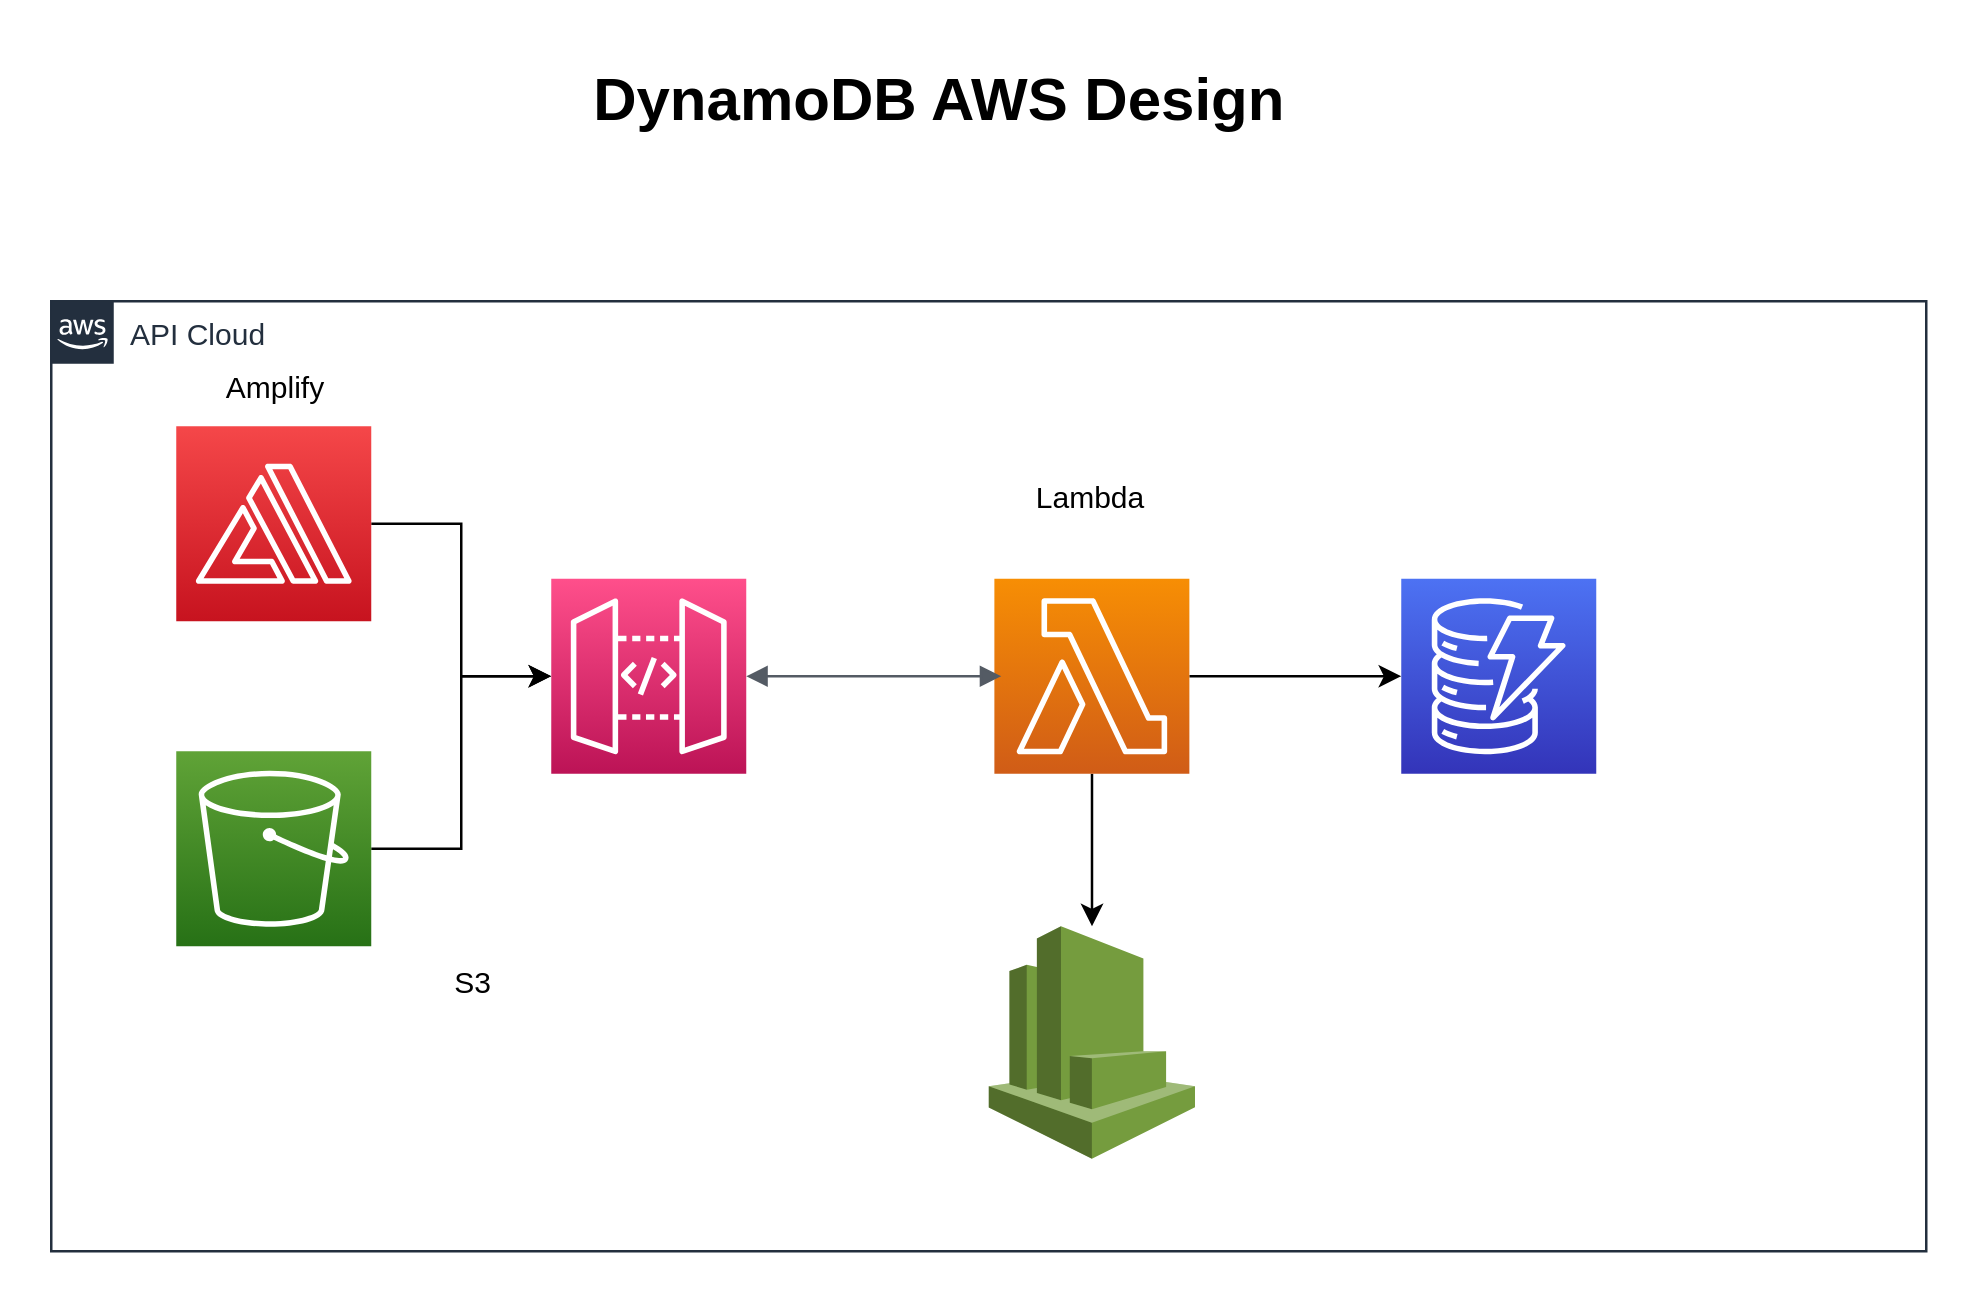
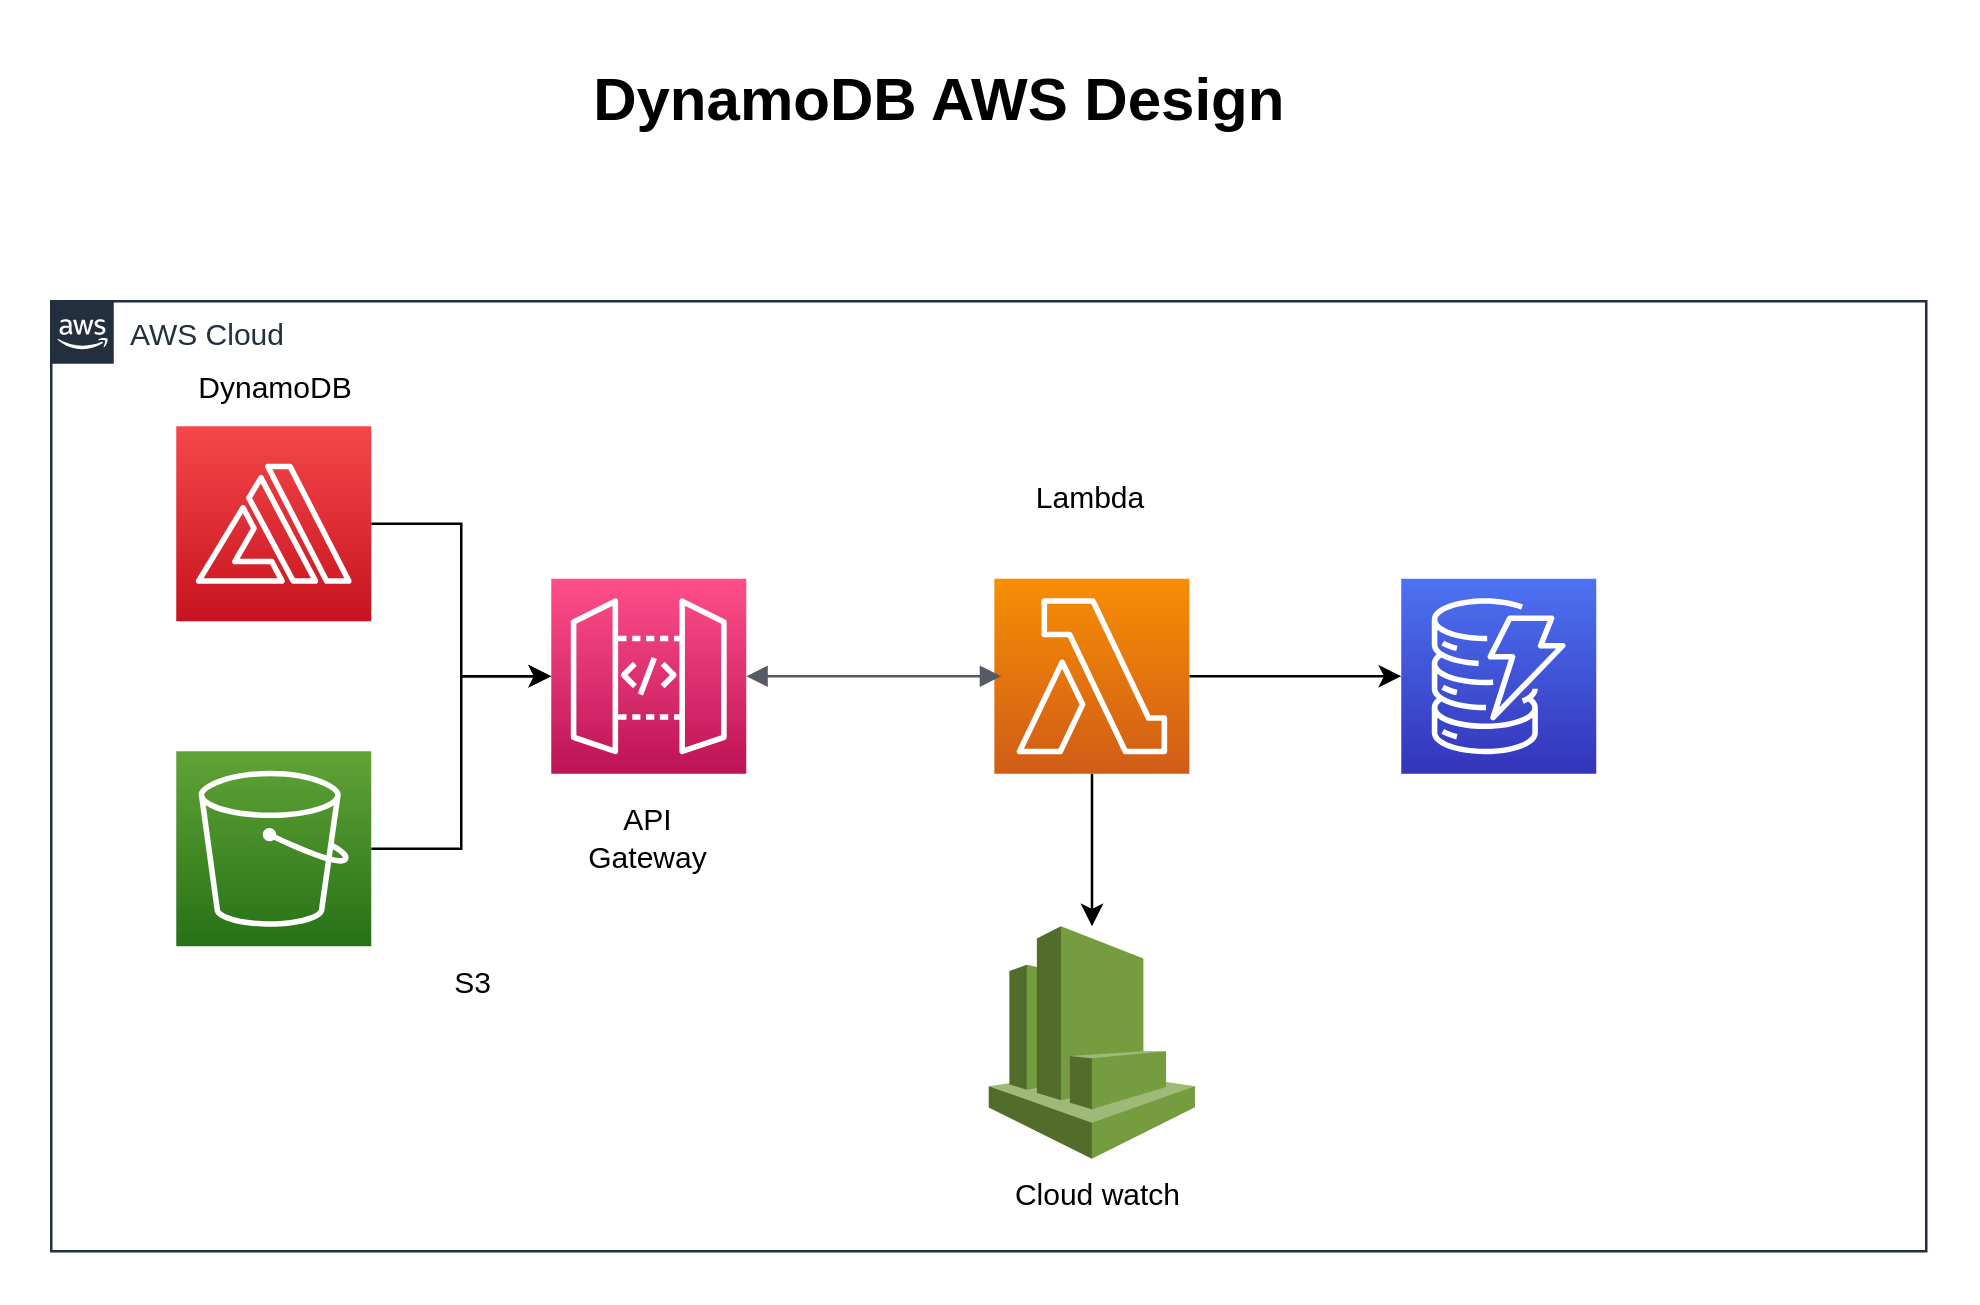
  <mxCell id="0" />
  <mxCell id="1" parent="0" />
- <mxCell id="2" value="API Cloud" style="points=[[0,0],[0.25,0],[0.5,0],[0.75,0],[1,0],[1,0.25],[1,0.5],[1,0.75],[1,1],[0.75,1],[0.5,1],[0.25,1],[0,1],[0,0.75],[0,0.5],[0,0.25]];outlineConnect=0;gradientColor=none;html=1;whiteSpace=wrap;fontSize=12;fontStyle=0;container=1;pointerEvents=0;collapsible=0;recursiveResize=0;shape=mxgraph.aws4.group;grIcon=mxgraph.aws4.group_aws_cloud_alt;strokeColor=#232F3E;fillColor=none;verticalAlign=top;align=left;spacingLeft=30;fontColor=#232F3E;dashed=0;" vertex="1" parent="1"><mxGeometry x="20" y="120" width="750" height="380" as="geometry" /></mxCell>
+ <mxCell id="2" value="AWS Cloud" style="points=[[0,0],[0.25,0],[0.5,0],[0.75,0],[1,0],[1,0.25],[1,0.5],[1,0.75],[1,1],[0.75,1],[0.5,1],[0.25,1],[0,1],[0,0.75],[0,0.5],[0,0.25]];outlineConnect=0;gradientColor=none;html=1;whiteSpace=wrap;fontSize=12;fontStyle=0;container=1;pointerEvents=0;collapsible=0;recursiveResize=0;shape=mxgraph.aws4.group;grIcon=mxgraph.aws4.group_aws_cloud_alt;strokeColor=#232F3E;fillColor=none;verticalAlign=top;align=left;spacingLeft=30;fontColor=#232F3E;dashed=0;" vertex="1" parent="1"><mxGeometry x="20" y="120" width="750" height="380" as="geometry" /></mxCell>
  <mxCell id="3" value="" style="edgeStyle=orthogonalEdgeStyle;rounded=0;orthogonalLoop=1;jettySize=auto;html=1;" edge="1" parent="2" source="4" target="10"><mxGeometry relative="1" as="geometry" /></mxCell>
  <mxCell id="4" value="" style="sketch=0;points=[[0,0,0],[0.25,0,0],[0.5,0,0],[0.75,0,0],[1,0,0],[0,1,0],[0.25,1,0],[0.5,1,0],[0.75,1,0],[1,1,0],[0,0.25,0],[0,0.5,0],[0,0.75,0],[1,0.25,0],[1,0.5,0],[1,0.75,0]];outlineConnect=0;fontColor=#232F3E;gradientColor=#F54749;gradientDirection=north;fillColor=#C7131F;strokeColor=#ffffff;dashed=0;verticalLabelPosition=bottom;verticalAlign=top;align=center;html=1;fontSize=12;fontStyle=0;aspect=fixed;shape=mxgraph.aws4.resourceIcon;resIcon=mxgraph.aws4.amplify;" vertex="1" parent="2"><mxGeometry x="50" y="50" width="78" height="78" as="geometry" /></mxCell>
  <mxCell id="5" value="" style="edgeStyle=orthogonalEdgeStyle;rounded=0;orthogonalLoop=1;jettySize=auto;html=1;" edge="1" parent="2" source="6" target="10"><mxGeometry relative="1" as="geometry" /></mxCell>
  <mxCell id="6" value="" style="sketch=0;points=[[0,0,0],[0.25,0,0],[0.5,0,0],[0.75,0,0],[1,0,0],[0,1,0],[0.25,1,0],[0.5,1,0],[0.75,1,0],[1,1,0],[0,0.25,0],[0,0.5,0],[0,0.75,0],[1,0.25,0],[1,0.5,0],[1,0.75,0]];outlineConnect=0;fontColor=#232F3E;gradientColor=#60A337;gradientDirection=north;fillColor=#277116;strokeColor=#ffffff;dashed=0;verticalLabelPosition=bottom;verticalAlign=top;align=center;html=1;fontSize=12;fontStyle=0;aspect=fixed;shape=mxgraph.aws4.resourceIcon;resIcon=mxgraph.aws4.s3;" vertex="1" parent="2"><mxGeometry x="50" y="180" width="78" height="78" as="geometry" /></mxCell>
  <mxCell id="7" value="" style="edgeStyle=orthogonalEdgeStyle;rounded=0;orthogonalLoop=1;jettySize=auto;html=1;" edge="1" parent="2" source="9" target="12"><mxGeometry relative="1" as="geometry" /></mxCell>
  <mxCell id="8" value="" style="edgeStyle=orthogonalEdgeStyle;rounded=0;orthogonalLoop=1;jettySize=auto;html=1;" edge="1" parent="2" source="9" target="11"><mxGeometry relative="1" as="geometry" /></mxCell>
  <mxCell id="9" value="" style="sketch=0;points=[[0,0,0],[0.25,0,0],[0.5,0,0],[0.75,0,0],[1,0,0],[0,1,0],[0.25,1,0],[0.5,1,0],[0.75,1,0],[1,1,0],[0,0.25,0],[0,0.5,0],[0,0.75,0],[1,0.25,0],[1,0.5,0],[1,0.75,0]];outlineConnect=0;fontColor=#232F3E;gradientColor=#F78E04;gradientDirection=north;fillColor=#D05C17;strokeColor=#ffffff;dashed=0;verticalLabelPosition=bottom;verticalAlign=top;align=center;html=1;fontSize=12;fontStyle=0;aspect=fixed;shape=mxgraph.aws4.resourceIcon;resIcon=mxgraph.aws4.lambda;" vertex="1" parent="2"><mxGeometry x="377.25" y="111" width="78" height="78" as="geometry" /></mxCell>
  <mxCell id="10" value="" style="sketch=0;points=[[0,0,0],[0.25,0,0],[0.5,0,0],[0.75,0,0],[1,0,0],[0,1,0],[0.25,1,0],[0.5,1,0],[0.75,1,0],[1,1,0],[0,0.25,0],[0,0.5,0],[0,0.75,0],[1,0.25,0],[1,0.5,0],[1,0.75,0]];outlineConnect=0;fontColor=#232F3E;gradientColor=#FF4F8B;gradientDirection=north;fillColor=#BC1356;strokeColor=#ffffff;dashed=0;verticalLabelPosition=bottom;verticalAlign=top;align=center;html=1;fontSize=12;fontStyle=0;aspect=fixed;shape=mxgraph.aws4.resourceIcon;resIcon=mxgraph.aws4.api_gateway;" vertex="1" parent="2"><mxGeometry x="200" y="111" width="78" height="78" as="geometry" /></mxCell>
  <mxCell id="11" value="" style="sketch=0;points=[[0,0,0],[0.25,0,0],[0.5,0,0],[0.75,0,0],[1,0,0],[0,1,0],[0.25,1,0],[0.5,1,0],[0.75,1,0],[1,1,0],[0,0.25,0],[0,0.5,0],[0,0.75,0],[1,0.25,0],[1,0.5,0],[1,0.75,0]];outlineConnect=0;fontColor=#232F3E;gradientColor=#4D72F3;gradientDirection=north;fillColor=#3334B9;strokeColor=#ffffff;dashed=0;verticalLabelPosition=bottom;verticalAlign=top;align=center;html=1;fontSize=12;fontStyle=0;aspect=fixed;shape=mxgraph.aws4.resourceIcon;resIcon=mxgraph.aws4.dynamodb;" vertex="1" parent="2"><mxGeometry x="540" y="111" width="78" height="78" as="geometry" /></mxCell>
  <mxCell id="12" value="" style="outlineConnect=0;dashed=0;verticalLabelPosition=bottom;verticalAlign=top;align=center;html=1;shape=mxgraph.aws3.cloudwatch;fillColor=#759C3E;gradientColor=none;" vertex="1" parent="2"><mxGeometry x="375" y="250" width="82.5" height="93" as="geometry" /></mxCell>
  <mxCell id="13" value="" style="edgeStyle=orthogonalEdgeStyle;html=1;endArrow=block;elbow=vertical;startArrow=block;startFill=1;endFill=1;strokeColor=#545B64;rounded=0;" edge="1" parent="2" source="10"><mxGeometry width="100" relative="1" as="geometry"><mxPoint x="218" y="10" as="sourcePoint" /><mxPoint x="380" y="150" as="targetPoint" /></mxGeometry></mxCell>
- <mxCell id="14" value="Amplify" style="text;html=1;strokeColor=none;fillColor=none;align=center;verticalAlign=middle;whiteSpace=wrap;rounded=0;" vertex="1" parent="2"><mxGeometry x="50" y="20" width="80" height="30" as="geometry" /></mxCell>
+ <mxCell id="14" value="DynamoDB" style="text;html=1;strokeColor=none;fillColor=none;align=center;verticalAlign=middle;whiteSpace=wrap;rounded=0;" vertex="1" parent="2"><mxGeometry x="50" y="20" width="80" height="30" as="geometry" /></mxCell>
  <mxCell id="15" value="S3" style="text;html=1;strokeColor=none;fillColor=none;align=center;verticalAlign=middle;whiteSpace=wrap;rounded=0;" vertex="1" parent="2"><mxGeometry x="139" y="258" width="60" height="30" as="geometry" /></mxCell>
+ <mxCell id="16" value="API Gateway" style="text;html=1;strokeColor=none;fillColor=none;align=center;verticalAlign=middle;whiteSpace=wrap;rounded=0;" vertex="1" parent="2"><mxGeometry x="209" y="200" width="60" height="30" as="geometry" /></mxCell>
  <mxCell id="17" value="Lambda" style="text;html=1;strokeColor=none;fillColor=none;align=center;verticalAlign=middle;whiteSpace=wrap;rounded=0;" vertex="1" parent="2"><mxGeometry x="386.25" y="64" width="60" height="30" as="geometry" /></mxCell>
+ <mxCell id="18" value="Cloud watch" style="text;html=1;strokeColor=none;fillColor=none;align=center;verticalAlign=middle;whiteSpace=wrap;rounded=0;" vertex="1" parent="2"><mxGeometry x="377.25" y="343" width="83.75" height="30" as="geometry" /></mxCell>
  <mxCell id="19" value="DynamoDB AWS Design" style="text;strokeColor=none;fillColor=none;html=1;fontSize=24;fontStyle=1;verticalAlign=middle;align=center;" vertex="1" parent="1"><mxGeometry x="200" y="20" width="350" height="40" as="geometry" /></mxCell>
